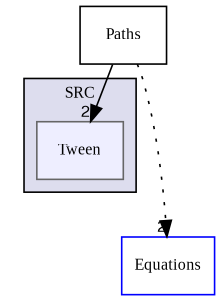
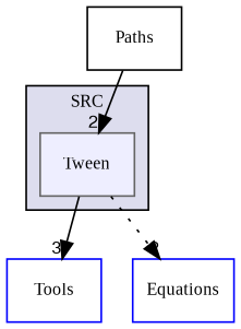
  digraph {
    compound=true
    fontname="Liberation Serif"
    node [color=blue fontname="Liberation Serif" fontsize=10 shape=box]
    edge [fontname="Liberation Serif" headlabel=2 labeldistance=1.5 labelfontname=FreeSans labelfontsize=10 style=solid]
    n1 [color=gray40 fillcolor="#eeeeff" label=Tween pencolor=black style=filled]
+   n2 [label=Tools]
    n3 [label=Equations]
    n4 [color=black label=Paths]
    subgraph cluster_1 {
      bgcolor="#ddddee"
      fontsize=10
      label=SRC
      pencolor=black
      n1
    }
-   n4 -> n3 [style=dotted]
+   n1 -> n2 [headlabel=3]
+   n1 -> n3 [style=dotted]
    n4 -> n1
  }
